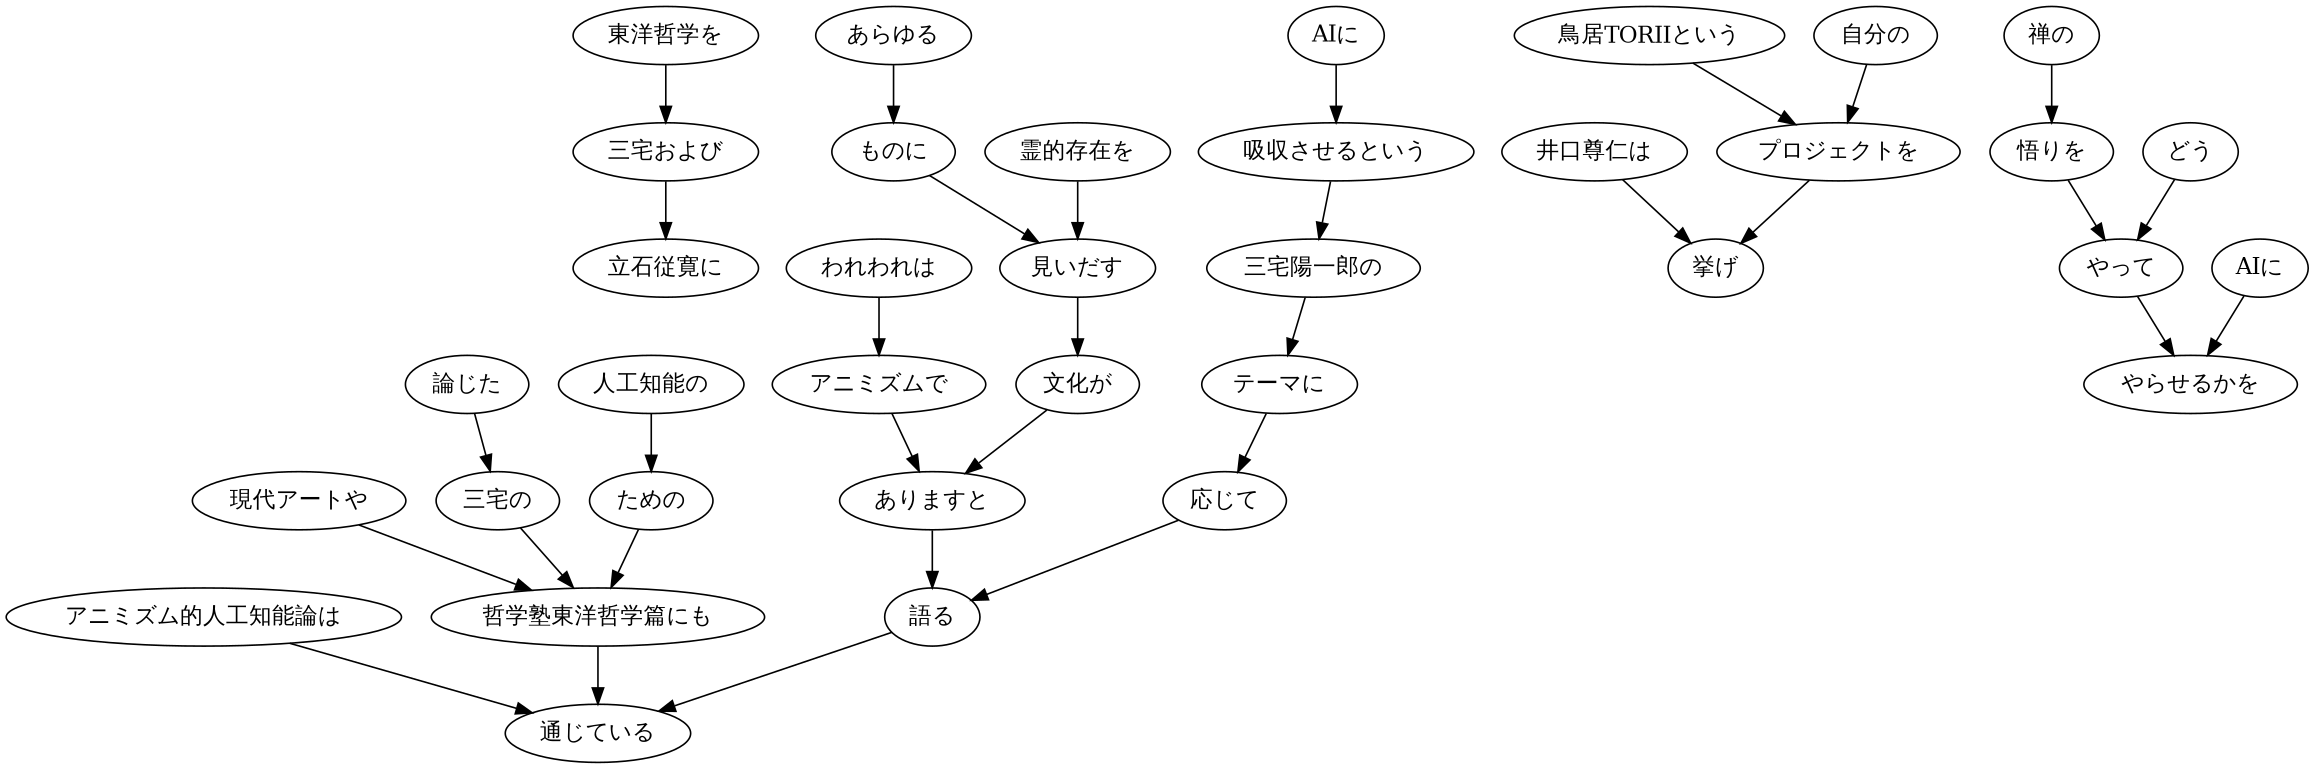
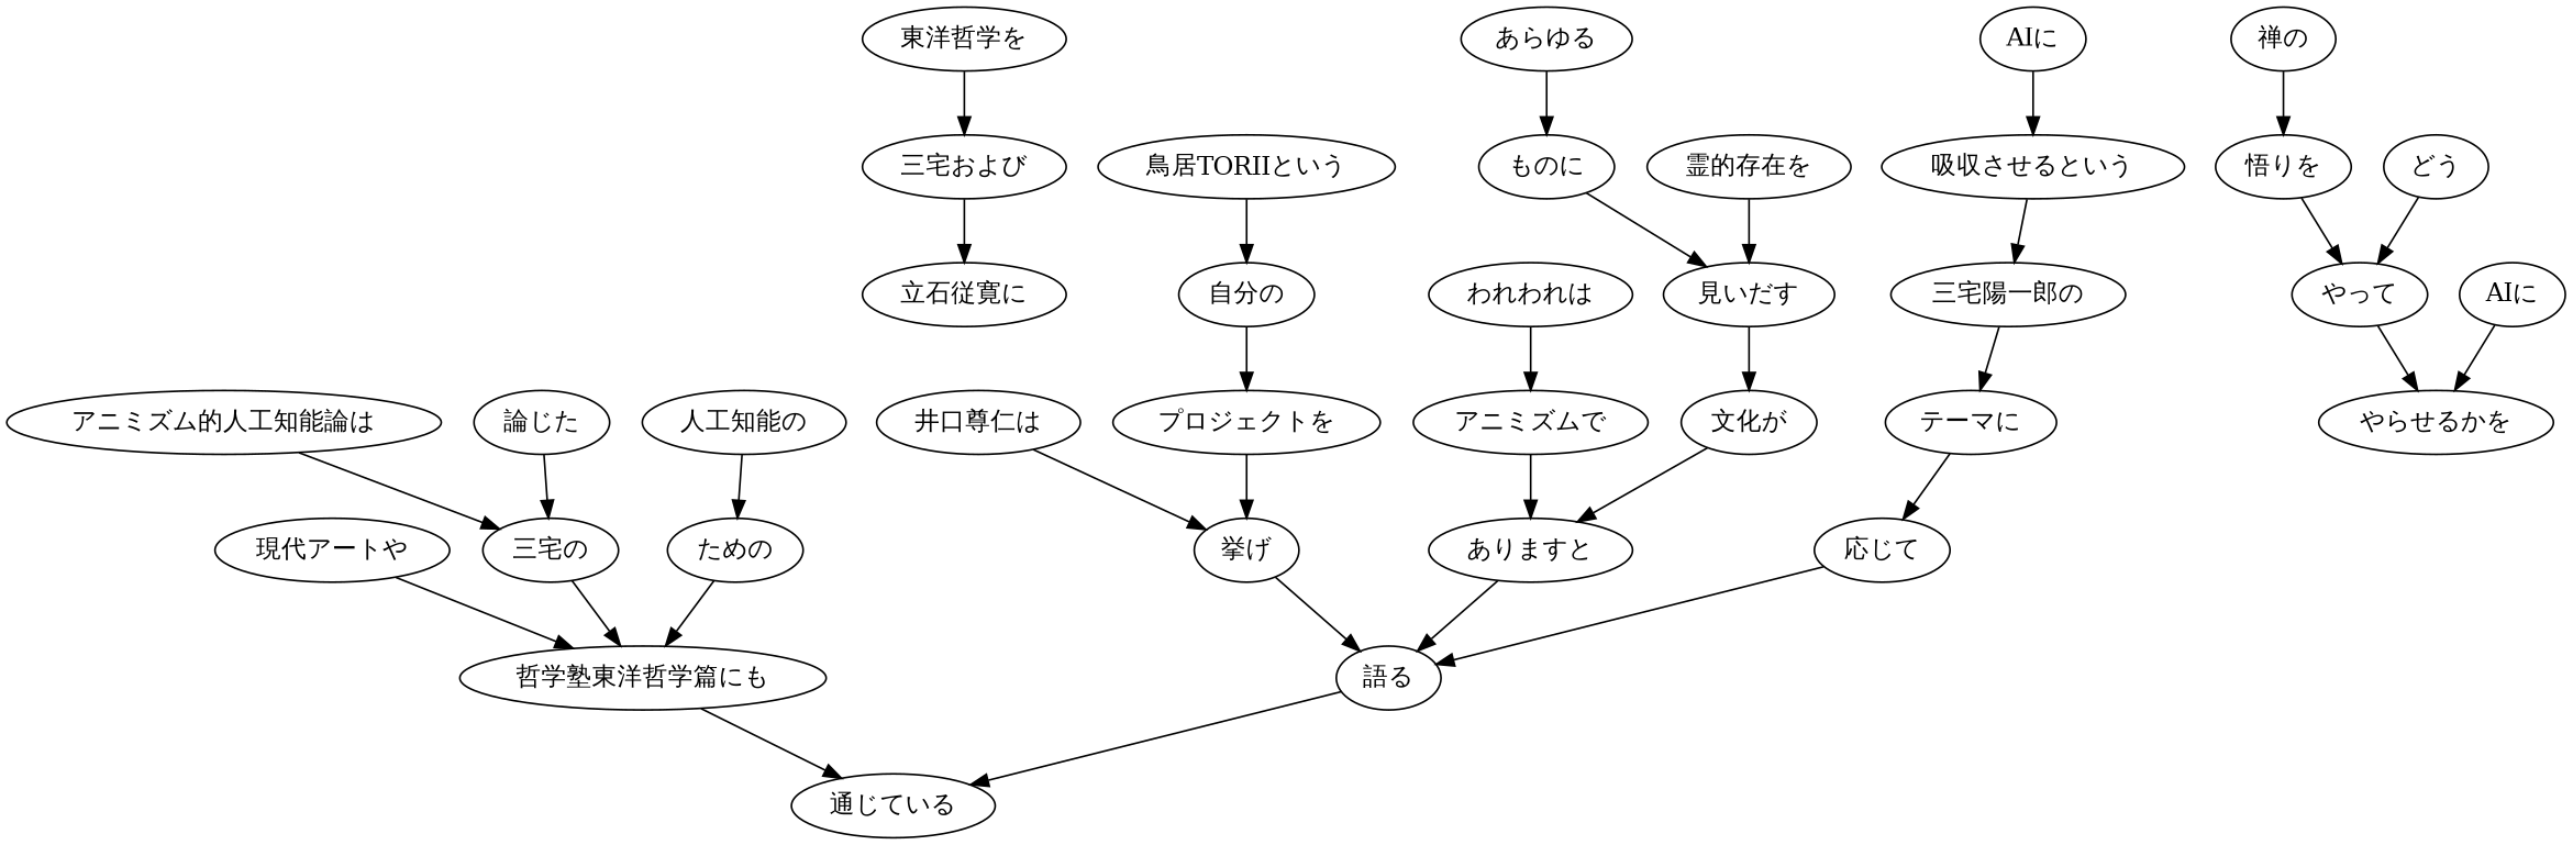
  digraph {
    n1 [label="東洋哲学を"]
    n2 [label="三宅および"]
    n3 [label="吸収させるという"]
    n4 [label="三宅陽一郎の"]
    n5 [label="テーマに"]
    n6 [label="AIに"]
    n7 [label="応じて"]
    n8 [label="語る"]
    n9 [label="通じている"]
    n10 [label="井口尊仁は"]
    n11 [label="挙げ"]
    n12 [label="鳥居TORIIという"]
    n13 [label="自分の"]
    n14 [label="プロジェクトを"]
    n15 [label="われわれは"]
    n16 [label="アニミズムで"]
    n17 [label="ありますと"]
    n18 [label="あらゆる"]
    n19 [label="ものに"]
    n20 [label="見いだす"]
    n21 [label="文化が"]
    n22 [label="霊的存在を"]
    n23 [label="立石従寛に"]
    n24 [label="アニミズム的人工知能論は"]
    n25 [label="現代アートや"]
    n26 [label="哲学塾東洋哲学篇にも"]
    n27 [label="禅の"]
    n28 [label="悟りを"]
    n29 [label="やって"]
    n30 [label="やらせるかを"]
    n31 [label="どう"]
    n32 [label="論じた"]
    n33 [label="三宅の"]
    n34 [label="AIに"]
    n35 [label="人工知能の"]
    n36 [label="ための"]
    n1 -> n2
    n2 -> n23
    n3 -> n4
    n4 -> n5
    n5 -> n7
    n6 -> n3
    n7 -> n8
    n8 -> n9
    n10 -> n11
-   n12 -> n14
+   n11 -> n8
+   n12 -> n13
    n13 -> n14
    n14 -> n11
    n15 -> n16
    n16 -> n17
    n17 -> n8
    n18 -> n19
    n19 -> n20
    n20 -> n21
    n21 -> n17
    n22 -> n20
-   n24 -> n9
+   n24 -> n33
    n25 -> n26
    n26 -> n9
    n27 -> n28
    n28 -> n29
    n29 -> n30
    n31 -> n29
    n32 -> n33
    n33 -> n26
    n34 -> n30
    n35 -> n36
    n36 -> n26
  }
